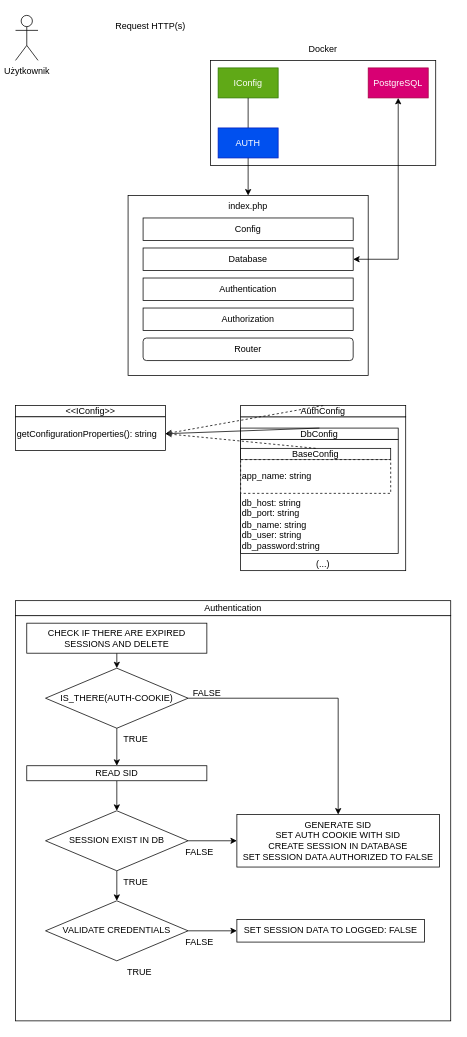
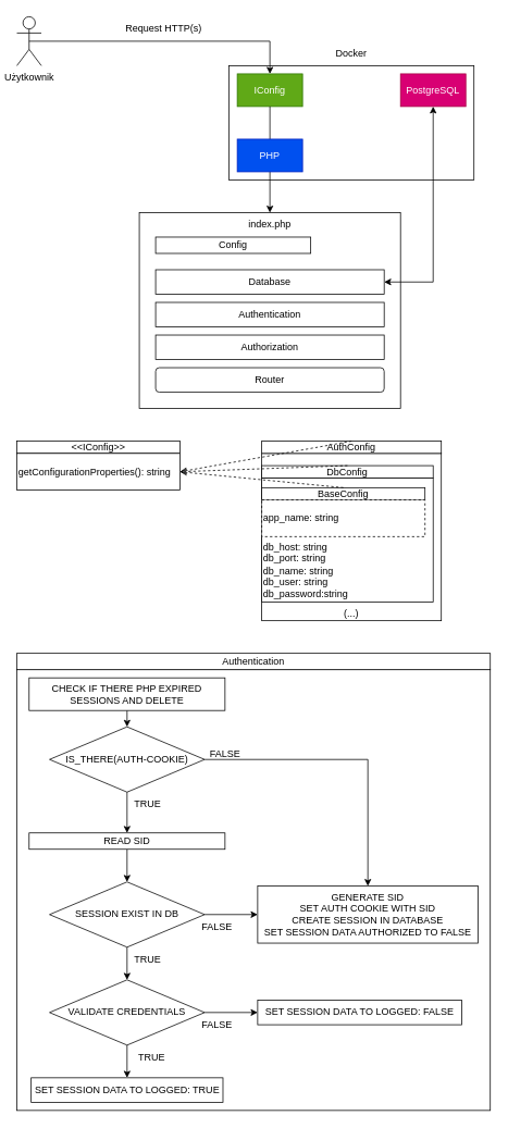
  <mxCell id="0" />
  <mxCell id="1" parent="0" />
  <mxCell id="2" value="" style="rounded=0;whiteSpace=wrap;html=1;" vertex="1" parent="1"><mxGeometry x="20" y="820" width="580" height="540" as="geometry" /></mxCell>
  <mxCell id="3" value="" style="rounded=0;whiteSpace=wrap;html=1;" vertex="1" parent="1"><mxGeometry x="280" y="80" width="300" height="140" as="geometry" /></mxCell>
  <mxCell id="4" value="(...)" style="rounded=0;whiteSpace=wrap;html=1;verticalAlign=bottom;" vertex="1" parent="1"><mxGeometry x="320" y="555" width="220" height="205" as="geometry" /></mxCell>
  <mxCell id="5" value="&lt;br&gt;&lt;br&gt;db_host: string&lt;br&gt;db_port: string&lt;br&gt;db_name: string&lt;br&gt;db_user: string&lt;br&gt;db_password:string" style="rounded=0;whiteSpace=wrap;html=1;align=left;verticalAlign=bottom;" vertex="1" parent="1"><mxGeometry x="320" y="585" width="210" height="152" as="geometry" /></mxCell>
  <mxCell id="6" value="IConfig" style="rounded=0;whiteSpace=wrap;html=1;fillColor=#60a917;fontColor=#ffffff;strokeColor=#2D7600;" parent="1" vertex="1"><mxGeometry x="290" y="90" width="80" height="40" as="geometry" /></mxCell>
  <mxCell id="7" value="Użytkownik" style="shape=umlActor;verticalLabelPosition=bottom;verticalAlign=top;html=1;outlineConnect=0;" parent="1" vertex="1"><mxGeometry x="20" y="20" width="30" height="60" as="geometry" /></mxCell>
+ <mxCell id="8" value="" style="endArrow=classic;html=1;rounded=0;exitX=0.5;exitY=0.5;exitDx=0;exitDy=0;exitPerimeter=0;" parent="1" edge="1" target="6" source="7"><mxGeometry width="50" height="50" relative="1" as="geometry"><mxPoint x="329.66" y="50" as="sourcePoint" /><mxPoint x="329.66" y="140" as="targetPoint" /><Array as="points"><mxPoint x="330" y="50" /></Array></mxGeometry></mxCell>
  <mxCell id="9" value="Request HTTP(s)" style="text;strokeColor=none;align=center;fillColor=none;html=1;verticalAlign=middle;whiteSpace=wrap;rounded=0;" parent="1" vertex="1"><mxGeometry x="140" y="20" width="120" height="30" as="geometry" /></mxCell>
  <mxCell id="10" value="" style="endArrow=classic;html=1;rounded=0;exitX=0.5;exitY=1;exitDx=0;exitDy=0;" parent="1" edge="1" source="6"><mxGeometry width="50" height="50" relative="1" as="geometry"><mxPoint x="330" y="180" as="sourcePoint" /><mxPoint x="330" y="260" as="targetPoint" /></mxGeometry></mxCell>
- <mxCell id="11" value="AUTH" style="rounded=0;whiteSpace=wrap;html=1;fillColor=#0050ef;fontColor=#ffffff;strokeColor=#001DBC;" parent="1" vertex="1"><mxGeometry x="290" y="170" width="80" height="40" as="geometry" /></mxCell>
+ <mxCell id="11" value="PHP" style="rounded=0;whiteSpace=wrap;html=1;fillColor=#0050ef;fontColor=#ffffff;strokeColor=#001DBC;" parent="1" vertex="1"><mxGeometry x="290" y="170" width="80" height="40" as="geometry" /></mxCell>
  <mxCell id="12" value="&lt;div style=&quot;&quot;&gt;&lt;span style=&quot;background-color: initial;&quot;&gt;index.php&lt;/span&gt;&lt;/div&gt;" style="rounded=0;whiteSpace=wrap;html=1;align=center;verticalAlign=top;" parent="1" vertex="1"><mxGeometry x="170" y="260" width="320" height="240" as="geometry" /></mxCell>
  <mxCell id="13" value="Authentication" style="rounded=0;whiteSpace=wrap;html=1;" parent="1" vertex="1"><mxGeometry x="190" y="370" width="280" height="30" as="geometry" /></mxCell>
  <mxCell id="14" value="Router" style="whiteSpace=wrap;html=1;rounded=1;" parent="1" vertex="1"><mxGeometry x="190" y="450" width="280" height="30" as="geometry" /></mxCell>
  <mxCell id="15" value="Database" style="rounded=0;whiteSpace=wrap;html=1;" parent="1" vertex="1"><mxGeometry x="190" y="330" width="280" height="30" as="geometry" /></mxCell>
- <mxCell id="16" value="Config" style="rounded=0;whiteSpace=wrap;html=1;" parent="1" vertex="1"><mxGeometry x="190" y="290" width="280" height="30" as="geometry" /></mxCell>
+ <mxCell id="16" value="Config" style="rounded=0;whiteSpace=wrap;html=1;" parent="1" vertex="1"><mxGeometry x="190" y="290" width="190" height="20" as="geometry" /></mxCell>
  <mxCell id="17" value="PostgreSQL" style="rounded=0;whiteSpace=wrap;html=1;fillColor=#d80073;fontColor=#ffffff;strokeColor=#A50040;" parent="1" vertex="1"><mxGeometry x="490" y="90" width="80" height="40" as="geometry" /></mxCell>
  <mxCell id="18" value="BaseConfig" style="rounded=0;whiteSpace=wrap;html=1;" vertex="1" parent="1"><mxGeometry x="320" y="597" width="200" height="15" as="geometry" /></mxCell>
  <mxCell id="19" value="app_name: string" style="rounded=0;whiteSpace=wrap;html=1;align=left;dashed=1;" vertex="1" parent="1"><mxGeometry x="320" y="612" width="200" height="45" as="geometry" /></mxCell>
  <mxCell id="20" value="" style="group" vertex="1" connectable="0" parent="1"><mxGeometry x="20" y="540" width="200" height="60" as="geometry" /></mxCell>
  <mxCell id="21" value="&lt;div style=&quot;&quot;&gt;&lt;span style=&quot;background-color: initial;&quot;&gt;&amp;lt;&amp;lt;IConfig&amp;gt;&amp;gt;&lt;/span&gt;&lt;/div&gt;" style="rounded=0;whiteSpace=wrap;html=1;align=center;" parent="20" vertex="1"><mxGeometry width="200" height="15" as="geometry" /></mxCell>
  <mxCell id="22" value="getConfigurationProperties(): string" style="rounded=0;whiteSpace=wrap;html=1;align=left;" parent="20" vertex="1"><mxGeometry y="15" width="200" height="45" as="geometry" /></mxCell>
  <mxCell id="23" value="DbConfig" style="rounded=0;whiteSpace=wrap;html=1;" vertex="1" parent="1"><mxGeometry x="320" y="570" width="210" height="15" as="geometry" /></mxCell>
  <mxCell id="24" value="" style="endArrow=open;html=1;rounded=0;dashed=1;exitX=0.5;exitY=0;exitDx=0;exitDy=0;endFill=0;entryX=1;entryY=0.5;entryDx=0;entryDy=0;" edge="1" parent="1" source="18" target="22"><mxGeometry width="50" height="50" relative="1" as="geometry"><mxPoint x="280" y="470" as="sourcePoint" /><mxPoint x="190" y="610" as="targetPoint" /></mxGeometry></mxCell>
- <mxCell id="25" value="" style="endArrow=open;html=1;rounded=0;dashed=0;exitX=0.5;exitY=0;exitDx=0;exitDy=0;entryX=1;entryY=0.5;entryDx=0;entryDy=0;endFill=0;" edge="1" parent="1" source="23" target="22"><mxGeometry width="50" height="50" relative="1" as="geometry"><mxPoint x="75" y="650" as="sourcePoint" /><mxPoint x="90" y="540" as="targetPoint" /></mxGeometry></mxCell>
+ <mxCell id="25" value="" style="endArrow=open;html=1;rounded=0;dashed=1;exitX=0.5;exitY=0;exitDx=0;exitDy=0;entryX=1;entryY=0.5;entryDx=0;entryDy=0;endFill=0;" edge="1" parent="1" source="23" target="22"><mxGeometry width="50" height="50" relative="1" as="geometry"><mxPoint x="75" y="650" as="sourcePoint" /><mxPoint x="90" y="540" as="targetPoint" /></mxGeometry></mxCell>
  <mxCell id="26" value="AuthConfig" style="rounded=0;whiteSpace=wrap;html=1;" vertex="1" parent="1"><mxGeometry x="320" y="540" width="220" height="15" as="geometry" /></mxCell>
  <mxCell id="27" value="" style="endArrow=open;html=1;rounded=0;dashed=1;exitX=0.5;exitY=0;exitDx=0;exitDy=0;endFill=0;entryX=1;entryY=0.5;entryDx=0;entryDy=0;" edge="1" parent="1" source="26" target="22"><mxGeometry width="50" height="50" relative="1" as="geometry"><mxPoint x="435" y="485" as="sourcePoint" /><mxPoint x="190" y="610" as="targetPoint" /></mxGeometry></mxCell>
  <mxCell id="28" value="Authorization" style="rounded=0;whiteSpace=wrap;html=1;" vertex="1" parent="1"><mxGeometry x="190" y="410" width="280" height="30" as="geometry" /></mxCell>
  <mxCell id="29" style="edgeStyle=orthogonalEdgeStyle;rounded=0;orthogonalLoop=1;jettySize=auto;html=1;exitX=0.5;exitY=1;exitDx=0;exitDy=0;" edge="1" parent="1" source="12" target="12"><mxGeometry relative="1" as="geometry" /></mxCell>
  <mxCell id="30" value="Authentication" style="rounded=0;whiteSpace=wrap;html=1;" vertex="1" parent="1"><mxGeometry x="20" y="800" width="580" height="20" as="geometry" /></mxCell>
  <mxCell id="31" value="IS_THERE(AUTH-COOKIE)" style="rhombus;whiteSpace=wrap;html=1;" vertex="1" parent="1"><mxGeometry x="60" y="890" width="190" height="80" as="geometry" /></mxCell>
  <mxCell id="32" value="" style="endArrow=classic;html=1;rounded=0;exitX=0.5;exitY=1;exitDx=0;exitDy=0;entryX=0.5;entryY=0;entryDx=0;entryDy=0;" edge="1" parent="1" source="31" target="40"><mxGeometry width="50" height="50" relative="1" as="geometry"><mxPoint x="245" y="1030" as="sourcePoint" /><mxPoint x="150" y="1020" as="targetPoint" /></mxGeometry></mxCell>
  <mxCell id="33" value="" style="endArrow=classic;html=1;rounded=0;exitX=1;exitY=0.5;exitDx=0;exitDy=0;entryX=0.5;entryY=0;entryDx=0;entryDy=0;" edge="1" parent="1" source="31" target="38"><mxGeometry width="50" height="50" relative="1" as="geometry"><mxPoint x="330" y="930" as="sourcePoint" /><mxPoint x="395" y="1020" as="targetPoint" /><Array as="points"><mxPoint x="450" y="930" /></Array></mxGeometry></mxCell>
  <mxCell id="34" value="" style="endArrow=classic;startArrow=classic;html=1;rounded=0;entryX=0.5;entryY=1;entryDx=0;entryDy=0;exitX=1;exitY=0.5;exitDx=0;exitDy=0;" edge="1" parent="1" source="15" target="17"><mxGeometry width="50" height="50" relative="1" as="geometry"><mxPoint x="585" y="340" as="sourcePoint" /><mxPoint x="635" y="290" as="targetPoint" /><Array as="points"><mxPoint x="530" y="345" /></Array></mxGeometry></mxCell>
  <mxCell id="35" value="Docker" style="text;strokeColor=none;align=center;fillColor=none;html=1;verticalAlign=middle;whiteSpace=wrap;rounded=0;" vertex="1" parent="1"><mxGeometry x="400" y="50" width="60" height="30" as="geometry" /></mxCell>
  <mxCell id="36" value="TRUE" style="text;html=1;align=center;verticalAlign=middle;resizable=0;points=[];autosize=1;strokeColor=none;fillColor=none;" vertex="1" parent="1"><mxGeometry x="150" y="970" width="60" height="30" as="geometry" /></mxCell>
  <mxCell id="37" value="FALSE" style="text;html=1;align=center;verticalAlign=middle;resizable=0;points=[];autosize=1;strokeColor=none;fillColor=none;" vertex="1" parent="1"><mxGeometry x="245" y="908" width="60" height="30" as="geometry" /></mxCell>
  <mxCell id="38" value="GENERATE SID&lt;br&gt;SET AUTH COOKIE WITH SID&lt;br&gt;CREATE SESSION IN DATABASE&lt;br&gt;SET SESSION DATA AUTHORIZED TO FALSE" style="rounded=0;whiteSpace=wrap;html=1;" vertex="1" parent="1"><mxGeometry x="315" y="1085" width="270" height="70" as="geometry" /></mxCell>
  <mxCell id="39" style="edgeStyle=orthogonalEdgeStyle;rounded=0;orthogonalLoop=1;jettySize=auto;html=1;exitX=0.5;exitY=1;exitDx=0;exitDy=0;entryX=0.5;entryY=0;entryDx=0;entryDy=0;" edge="1" parent="1" source="40" target="45"><mxGeometry relative="1" as="geometry" /></mxCell>
  <mxCell id="40" value="READ SID" style="rounded=0;whiteSpace=wrap;html=1;" vertex="1" parent="1"><mxGeometry x="35" y="1020" width="240" height="20" as="geometry" /></mxCell>
  <mxCell id="41" style="edgeStyle=orthogonalEdgeStyle;rounded=0;orthogonalLoop=1;jettySize=auto;html=1;exitX=0.5;exitY=1;exitDx=0;exitDy=0;entryX=0.5;entryY=0;entryDx=0;entryDy=0;" edge="1" parent="1" source="42" target="31"><mxGeometry relative="1" as="geometry" /></mxCell>
- <mxCell id="42" value="CHECK IF THERE ARE EXPIRED SESSIONS AND DELETE" style="rounded=0;whiteSpace=wrap;html=1;" vertex="1" parent="1"><mxGeometry x="35" y="830" width="240" height="40" as="geometry" /></mxCell>
+ <mxCell id="42" value="CHECK IF THERE PHP EXPIRED SESSIONS AND DELETE" style="rounded=0;whiteSpace=wrap;html=1;" vertex="1" parent="1"><mxGeometry x="35" y="830" width="240" height="40" as="geometry" /></mxCell>
  <mxCell id="43" value="" style="edgeStyle=orthogonalEdgeStyle;rounded=0;orthogonalLoop=1;jettySize=auto;html=1;" edge="1" parent="1" source="45" target="38"><mxGeometry relative="1" as="geometry" /></mxCell>
  <mxCell id="44" style="edgeStyle=orthogonalEdgeStyle;rounded=0;orthogonalLoop=1;jettySize=auto;html=1;exitX=0.5;exitY=1;exitDx=0;exitDy=0;entryX=0.5;entryY=0;entryDx=0;entryDy=0;" edge="1" parent="1" source="45" target="49"><mxGeometry relative="1" as="geometry" /></mxCell>
  <mxCell id="45" value="SESSION EXIST IN DB" style="rhombus;whiteSpace=wrap;html=1;" vertex="1" parent="1"><mxGeometry x="60" y="1080" width="190" height="80" as="geometry" /></mxCell>
  <mxCell id="46" value="FALSE" style="text;html=1;align=center;verticalAlign=middle;resizable=0;points=[];autosize=1;strokeColor=none;fillColor=none;" vertex="1" parent="1"><mxGeometry x="235" y="1120" width="60" height="30" as="geometry" /></mxCell>
  <mxCell id="47" style="edgeStyle=orthogonalEdgeStyle;rounded=0;orthogonalLoop=1;jettySize=auto;html=1;exitX=1;exitY=0.5;exitDx=0;exitDy=0;entryX=0;entryY=0.5;entryDx=0;entryDy=0;" edge="1" parent="1" source="49" target="51"><mxGeometry relative="1" as="geometry" /></mxCell>
+ <mxCell id="48" style="edgeStyle=orthogonalEdgeStyle;rounded=0;orthogonalLoop=1;jettySize=auto;html=1;exitX=0.5;exitY=1;exitDx=0;exitDy=0;entryX=0.5;entryY=0;entryDx=0;entryDy=0;" edge="1" parent="1" source="49" target="53"><mxGeometry relative="1" as="geometry" /></mxCell>
  <mxCell id="49" value="VALIDATE CREDENTIALS" style="rhombus;whiteSpace=wrap;html=1;" vertex="1" parent="1"><mxGeometry x="60" y="1200" width="190" height="80" as="geometry" /></mxCell>
  <mxCell id="50" value="TRUE" style="text;html=1;align=center;verticalAlign=middle;resizable=0;points=[];autosize=1;strokeColor=none;fillColor=none;" vertex="1" parent="1"><mxGeometry x="150" y="1160" width="60" height="30" as="geometry" /></mxCell>
  <mxCell id="51" value="SET SESSION DATA TO LOGGED: FALSE" style="rounded=0;whiteSpace=wrap;html=1;" vertex="1" parent="1"><mxGeometry x="315" y="1225" width="250" height="30" as="geometry" /></mxCell>
  <mxCell id="52" value="FALSE" style="text;html=1;align=center;verticalAlign=middle;resizable=0;points=[];autosize=1;strokeColor=none;fillColor=none;" vertex="1" parent="1"><mxGeometry x="235" y="1240" width="60" height="30" as="geometry" /></mxCell>
+ <mxCell id="53" value="SET SESSION DATA TO LOGGED: TRUE" style="rounded=0;whiteSpace=wrap;html=1;" vertex="1" parent="1"><mxGeometry x="37.5" y="1320" width="235" height="30" as="geometry" /></mxCell>
  <mxCell id="54" value="TRUE" style="text;html=1;align=center;verticalAlign=middle;resizable=0;points=[];autosize=1;strokeColor=none;fillColor=none;" vertex="1" parent="1"><mxGeometry x="155" y="1280" width="60" height="30" as="geometry" /></mxCell>
